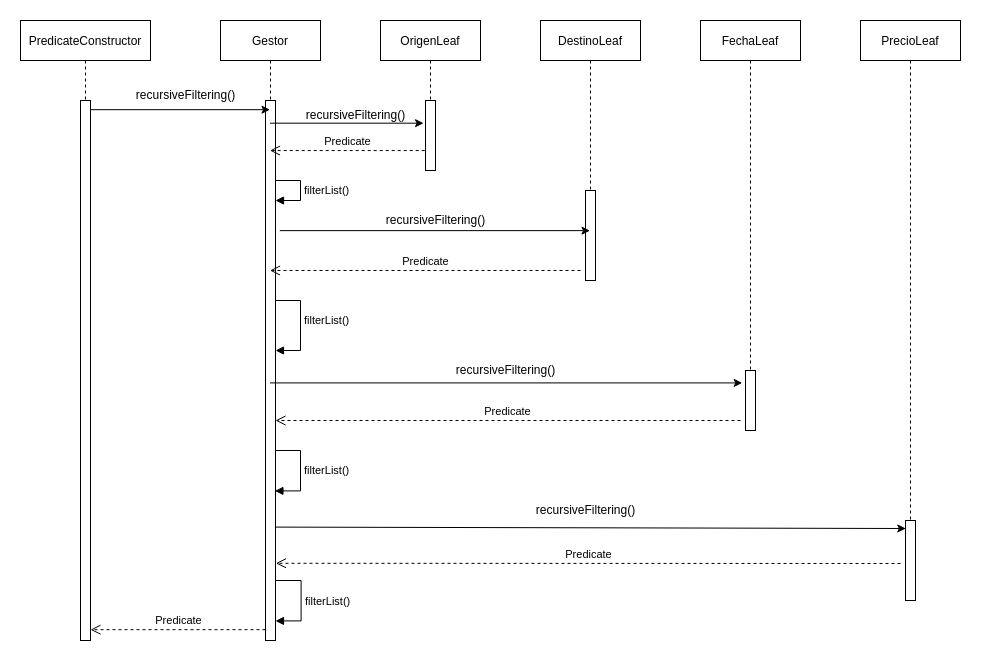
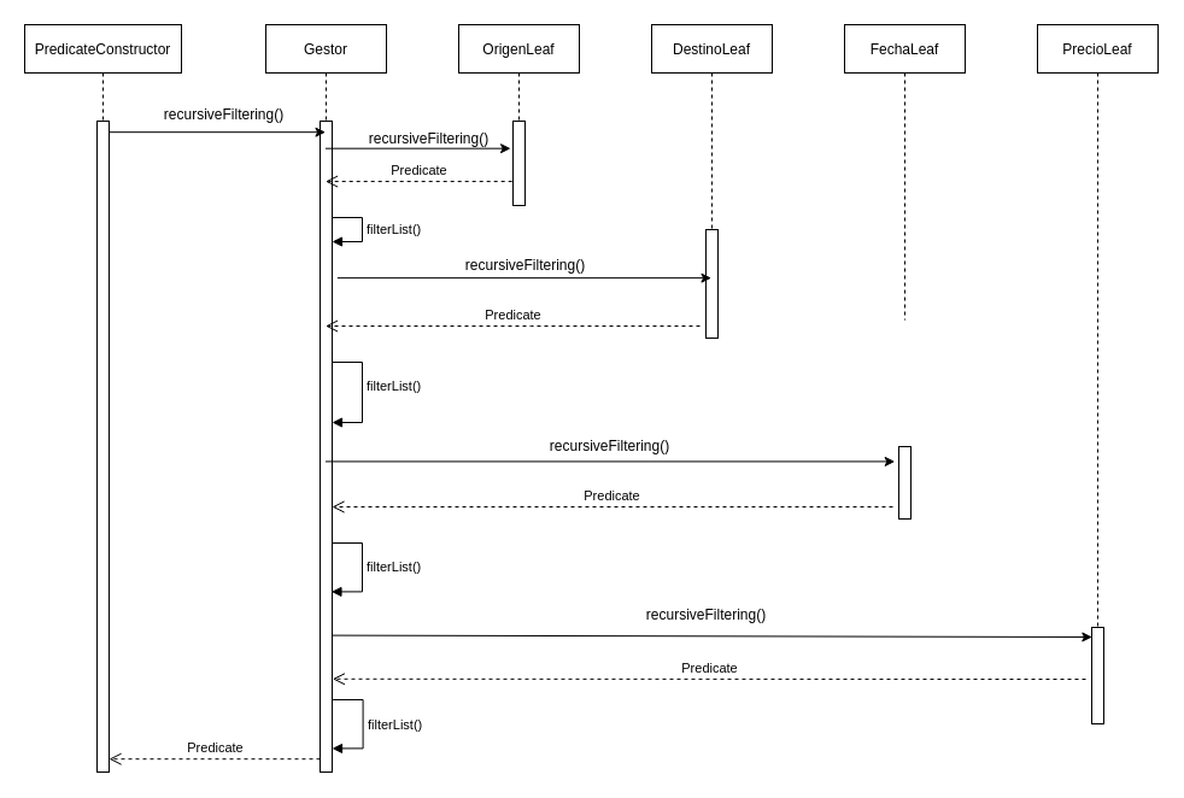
  <mxCell id="0" />
  <mxCell id="1" parent="0" />
  <mxCell id="2" value="PredicateConstructor" style="shape=umlLifeline;perimeter=lifelinePerimeter;container=1;collapsible=0;recursiveResize=0;rounded=0;shadow=0;strokeWidth=1;" parent="1" vertex="1"><mxGeometry x="20" y="20" width="130" height="620" as="geometry" /></mxCell>
  <mxCell id="3" value="" style="rounded=0;whiteSpace=wrap;html=1;" vertex="1" parent="2"><mxGeometry x="60" y="80" width="10" height="540" as="geometry" /></mxCell>
  <mxCell id="4" value="Gestor" style="shape=umlLifeline;perimeter=lifelinePerimeter;container=1;collapsible=0;recursiveResize=0;rounded=0;shadow=0;strokeWidth=1;" parent="1" vertex="1"><mxGeometry x="220" y="20" width="100" height="620" as="geometry" /></mxCell>
  <mxCell id="5" value="" style="points=[];perimeter=orthogonalPerimeter;rounded=0;shadow=0;strokeWidth=1;" parent="4" vertex="1"><mxGeometry x="45" y="80" width="10" height="540" as="geometry" /></mxCell>
  <mxCell id="6" value="filterList()" style="edgeStyle=orthogonalEdgeStyle;html=1;align=left;spacingLeft=2;endArrow=block;rounded=0;entryX=1;entryY=0;" edge="1" parent="4"><mxGeometry relative="1" as="geometry"><mxPoint x="55" y="160" as="sourcePoint" /><Array as="points"><mxPoint x="80" y="160" /></Array><mxPoint x="55" y="180" as="targetPoint" /></mxGeometry></mxCell>
  <mxCell id="7" value="filterList()" style="edgeStyle=orthogonalEdgeStyle;html=1;align=left;spacingLeft=2;endArrow=block;rounded=0;" edge="1" parent="4" target="5"><mxGeometry x="-0.1" relative="1" as="geometry"><mxPoint x="55" y="280" as="sourcePoint" /><Array as="points"><mxPoint x="80" y="280" /><mxPoint x="80" y="330" /></Array><mxPoint x="55" y="300" as="targetPoint" /><mxPoint as="offset" /></mxGeometry></mxCell>
  <mxCell id="8" value="filterList()" style="edgeStyle=orthogonalEdgeStyle;html=1;align=left;spacingLeft=2;endArrow=block;rounded=0;entryX=0.942;entryY=0.723;entryDx=0;entryDy=0;entryPerimeter=0;" edge="1" parent="4" target="5"><mxGeometry relative="1" as="geometry"><mxPoint x="55" y="430" as="sourcePoint" /><Array as="points"><mxPoint x="80" y="430" /><mxPoint x="80" y="470" /><mxPoint x="54" y="470" /></Array><mxPoint x="55" y="450" as="targetPoint" /></mxGeometry></mxCell>
  <mxCell id="9" value="filterList()" style="edgeStyle=orthogonalEdgeStyle;html=1;align=left;spacingLeft=2;endArrow=block;rounded=0;entryX=0.942;entryY=0.723;entryDx=0;entryDy=0;entryPerimeter=0;" edge="1" parent="4"><mxGeometry relative="1" as="geometry"><mxPoint x="55.58" y="560.0" as="sourcePoint" /><Array as="points"><mxPoint x="80.58" y="560" /><mxPoint x="80.58" y="600" /><mxPoint x="54.58" y="600" /></Array><mxPoint x="55.0" y="600.42" as="targetPoint" /></mxGeometry></mxCell>
  <mxCell id="10" value="" style="endArrow=classic;html=1;rounded=0;exitX=0.98;exitY=0.017;exitDx=0;exitDy=0;exitPerimeter=0;" edge="1" parent="1" source="3" target="4"><mxGeometry width="50" height="50" relative="1" as="geometry"><mxPoint x="160" y="270" as="sourcePoint" /><mxPoint x="210" y="220" as="targetPoint" /><Array as="points" /></mxGeometry></mxCell>
  <mxCell id="11" value="recursiveFiltering()" style="text;html=1;align=center;verticalAlign=middle;resizable=0;points=[];autosize=1;strokeColor=none;fillColor=none;" vertex="1" parent="1"><mxGeometry x="130" y="85" width="110" height="20" as="geometry" /></mxCell>
  <mxCell id="12" value="OrigenLeaf" style="shape=umlLifeline;perimeter=lifelinePerimeter;container=1;collapsible=0;recursiveResize=0;rounded=0;shadow=0;strokeWidth=1;" vertex="1" parent="1"><mxGeometry x="380" y="20" width="100" height="150" as="geometry" /></mxCell>
  <mxCell id="13" value="" style="points=[];perimeter=orthogonalPerimeter;rounded=0;shadow=0;strokeWidth=1;" vertex="1" parent="12"><mxGeometry x="45" y="80" width="10" height="70" as="geometry" /></mxCell>
  <mxCell id="14" value="DestinoLeaf" style="shape=umlLifeline;perimeter=lifelinePerimeter;container=1;collapsible=0;recursiveResize=0;rounded=0;shadow=0;strokeWidth=1;" vertex="1" parent="1"><mxGeometry x="540" y="20" width="100" height="240" as="geometry" /></mxCell>
  <mxCell id="15" value="" style="points=[];perimeter=orthogonalPerimeter;rounded=0;shadow=0;strokeWidth=1;" vertex="1" parent="14"><mxGeometry x="45" y="170" width="10" height="90" as="geometry" /></mxCell>
- <mxCell id="16" value="FechaLeaf" style="shape=umlLifeline;perimeter=lifelinePerimeter;container=1;collapsible=0;recursiveResize=0;rounded=0;shadow=0;strokeWidth=1;" vertex="1" parent="1"><mxGeometry x="700" y="20" width="100" height="350" as="geometry" /></mxCell>
+ <mxCell id="16" value="FechaLeaf" style="shape=umlLifeline;perimeter=lifelinePerimeter;container=1;collapsible=0;recursiveResize=0;rounded=0;shadow=0;strokeWidth=1;" vertex="1" parent="1"><mxGeometry x="700" y="20" width="100" height="245" as="geometry" /></mxCell>
  <mxCell id="17" value="PrecioLeaf" style="shape=umlLifeline;perimeter=lifelinePerimeter;container=1;collapsible=0;recursiveResize=0;rounded=0;shadow=0;strokeWidth=1;" vertex="1" parent="1"><mxGeometry x="860" y="20" width="100" height="510" as="geometry" /></mxCell>
  <mxCell id="18" value="Predicate" style="html=1;verticalAlign=bottom;endArrow=open;dashed=1;endSize=8;rounded=0;entryX=1.002;entryY=0.98;entryDx=0;entryDy=0;entryPerimeter=0;" edge="1" parent="1" source="5" target="3"><mxGeometry relative="1" as="geometry"><mxPoint x="260" y="629" as="sourcePoint" /><mxPoint x="200" y="240" as="targetPoint" /><Array as="points" /></mxGeometry></mxCell>
  <mxCell id="19" value="" style="endArrow=classic;html=1;rounded=0;entryX=-0.195;entryY=0.324;entryDx=0;entryDy=0;entryPerimeter=0;" edge="1" parent="1" source="4" target="13"><mxGeometry width="50" height="50" relative="1" as="geometry"><mxPoint x="280" y="123" as="sourcePoint" /><mxPoint x="430" y="139" as="targetPoint" /><Array as="points" /></mxGeometry></mxCell>
  <mxCell id="20" value="recursiveFiltering()" style="text;html=1;align=center;verticalAlign=middle;resizable=0;points=[];autosize=1;strokeColor=none;fillColor=none;" vertex="1" parent="1"><mxGeometry x="300" y="105" width="110" height="20" as="geometry" /></mxCell>
  <mxCell id="21" value="" style="endArrow=classic;html=1;rounded=0;exitX=1.434;exitY=0.241;exitDx=0;exitDy=0;exitPerimeter=0;" edge="1" parent="1" source="5" target="14"><mxGeometry width="50" height="50" relative="1" as="geometry"><mxPoint x="280" y="200" as="sourcePoint" /><mxPoint x="590" y="200" as="targetPoint" /></mxGeometry></mxCell>
  <mxCell id="22" value="recursiveFiltering()" style="text;html=1;align=center;verticalAlign=middle;resizable=0;points=[];autosize=1;strokeColor=none;fillColor=none;" vertex="1" parent="1"><mxGeometry x="380" y="210" width="110" height="20" as="geometry" /></mxCell>
  <mxCell id="23" value="recursiveFiltering()" style="text;html=1;align=center;verticalAlign=middle;resizable=0;points=[];autosize=1;strokeColor=none;fillColor=none;" vertex="1" parent="1"><mxGeometry x="450" y="360" width="110" height="20" as="geometry" /></mxCell>
  <mxCell id="24" value="" style="endArrow=classic;html=1;rounded=0;entryX=-0.328;entryY=0.207;entryDx=0;entryDy=0;entryPerimeter=0;" edge="1" parent="1" source="4" target="30"><mxGeometry width="50" height="50" relative="1" as="geometry"><mxPoint x="275.37" y="300" as="sourcePoint" /><mxPoint x="740" y="284" as="targetPoint" /><Array as="points" /></mxGeometry></mxCell>
  <mxCell id="25" value="" style="endArrow=classic;html=1;rounded=0;exitX=0.939;exitY=0.79;exitDx=0;exitDy=0;exitPerimeter=0;entryX=0.034;entryY=0.1;entryDx=0;entryDy=0;entryPerimeter=0;" edge="1" parent="1" source="5" target="29"><mxGeometry width="50" height="50" relative="1" as="geometry"><mxPoint x="280" y="380" as="sourcePoint" /><mxPoint x="900" y="530" as="targetPoint" /><Array as="points" /></mxGeometry></mxCell>
  <mxCell id="26" value="recursiveFiltering()" style="text;html=1;align=center;verticalAlign=middle;resizable=0;points=[];autosize=1;strokeColor=none;fillColor=none;" vertex="1" parent="1"><mxGeometry x="530" y="500" width="110" height="20" as="geometry" /></mxCell>
  <mxCell id="27" value="Predicate" style="html=1;verticalAlign=bottom;endArrow=open;dashed=1;endSize=8;rounded=0;" edge="1" parent="1" target="5"><mxGeometry relative="1" as="geometry"><mxPoint x="740" y="420" as="sourcePoint" /><mxPoint x="280" y="420" as="targetPoint" /><Array as="points" /></mxGeometry></mxCell>
  <mxCell id="28" value="Predicate" style="html=1;verticalAlign=bottom;endArrow=open;dashed=1;endSize=8;rounded=0;entryX=1.034;entryY=0.857;entryDx=0;entryDy=0;entryPerimeter=0;" edge="1" parent="1" target="5"><mxGeometry relative="1" as="geometry"><mxPoint x="900" y="563" as="sourcePoint" /><mxPoint x="720" y="430" as="targetPoint" /><Array as="points" /></mxGeometry></mxCell>
  <mxCell id="29" value="" style="points=[];perimeter=orthogonalPerimeter;rounded=0;shadow=0;strokeWidth=1;" vertex="1" parent="1"><mxGeometry x="905" y="520" width="10" height="80" as="geometry" /></mxCell>
  <mxCell id="30" value="" style="points=[];perimeter=orthogonalPerimeter;rounded=0;shadow=0;strokeWidth=1;" vertex="1" parent="1"><mxGeometry x="745" y="370" width="10" height="60" as="geometry" /></mxCell>
  <mxCell id="31" value="Predicate" style="html=1;verticalAlign=bottom;endArrow=open;dashed=1;endSize=8;rounded=0;" edge="1" parent="1" target="4"><mxGeometry relative="1" as="geometry"><mxPoint x="580" y="270" as="sourcePoint" /><mxPoint x="406.5" y="240" as="targetPoint" /><Array as="points"><mxPoint x="440" y="270" /></Array></mxGeometry></mxCell>
  <mxCell id="32" value="Predicate" style="html=1;verticalAlign=bottom;endArrow=open;dashed=1;endSize=8;rounded=0;exitX=0.442;exitY=0.867;exitDx=0;exitDy=0;exitPerimeter=0;" edge="1" parent="1" source="12" target="4"><mxGeometry relative="1" as="geometry"><mxPoint x="424.25" y="160" as="sourcePoint" /><mxPoint x="300" y="160" as="targetPoint" /></mxGeometry></mxCell>
